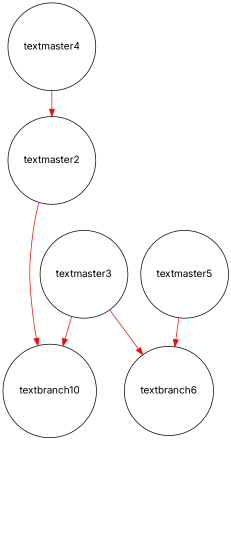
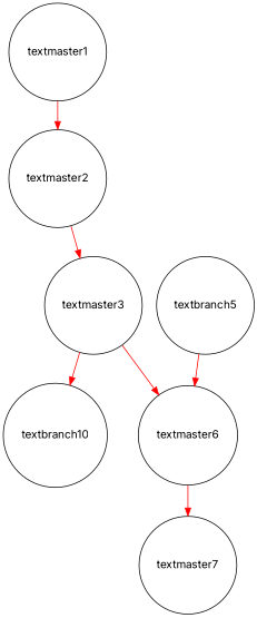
  digraph {
    fontname=Inter
    node [fontname=Inter shape=circle]
    edge [color=red fontname=Inter]
-   textmaster1 [label=textmaster4]
+   textmaster1
    textmaster2
    textmaster3
    n4 [label=textbranch10]
-   textmaster6 [label=textbranch6]
-   textmaster5
+   textmaster6
+   textmaster5 [label=textbranch5]
+   textmaster7
    textmaster1 -> textmaster2
-   textmaster2 -> n4
+   textmaster2 -> textmaster3
    textmaster3 -> n4
    textmaster3 -> textmaster6
+   textmaster6 -> textmaster7
    textmaster5 -> textmaster6
  }
